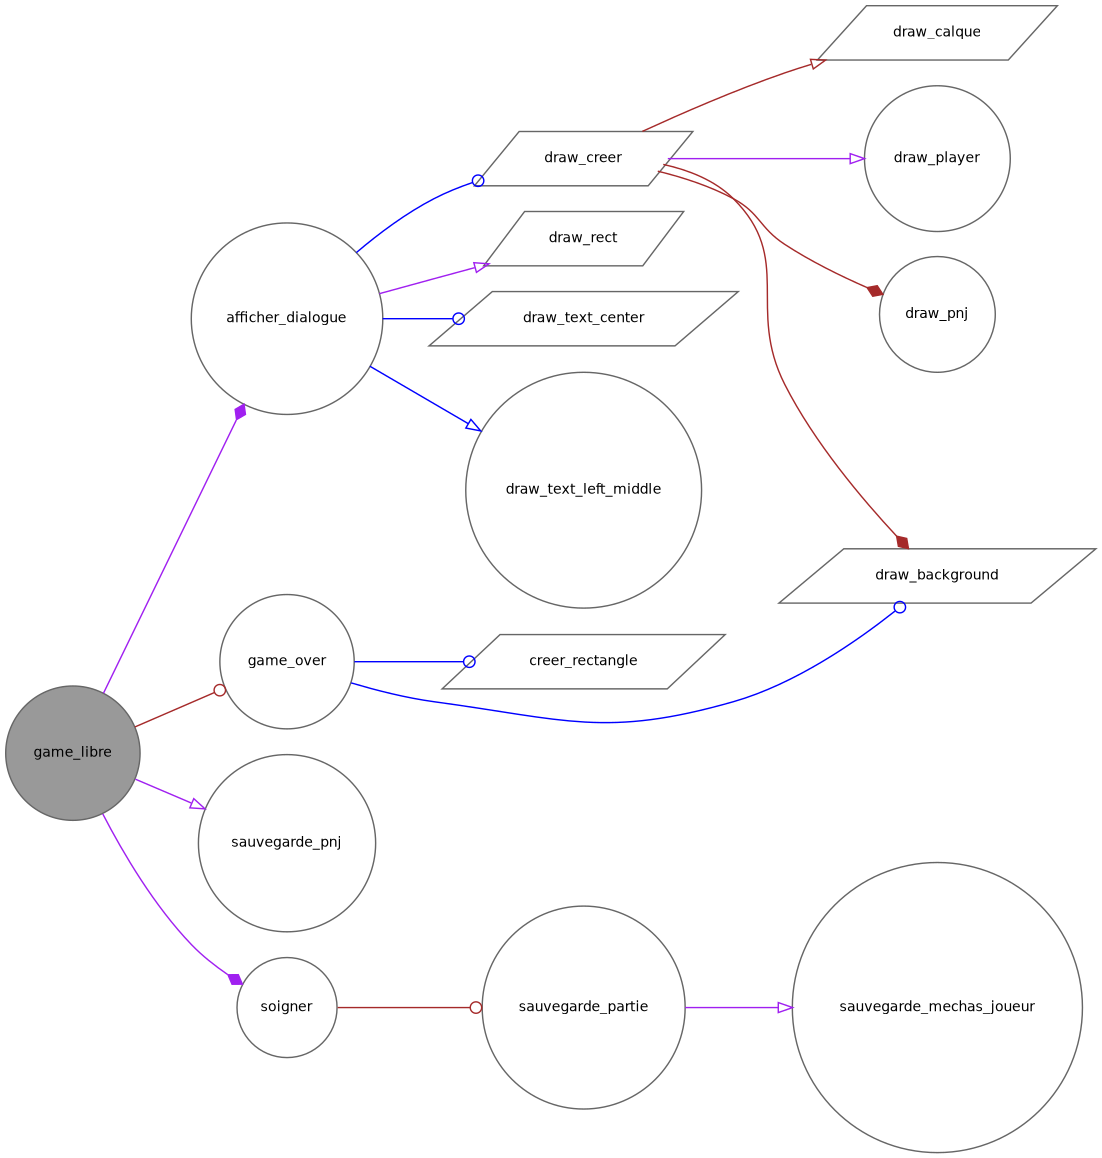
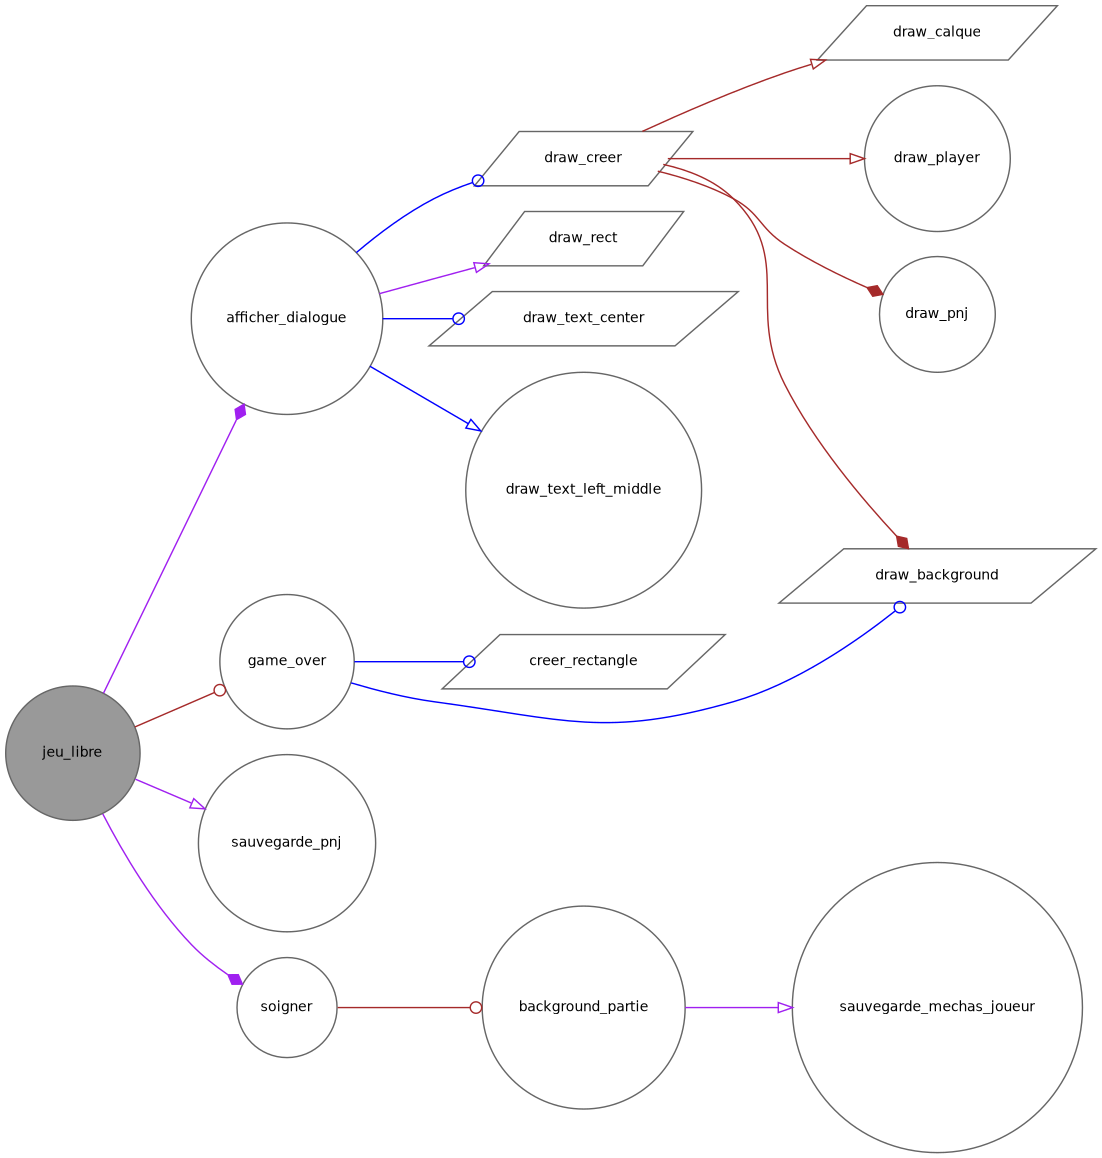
  digraph {
    rankdir=LR
    node [color=grey40 fillcolor=white fontname=Helvetica fontsize=10 shape=circle style=filled]
    edge [arrowhead=odot color=purple fontname=Helvetica fontsize=10 labelfontname=Helvetica labelfontsize=10 style=solid]
-   n1 [color=gray40 fillcolor=grey60 fontcolor=black height=0.2 label=game_libre width=0.4]
+   n1 [color=gray40 fillcolor=grey60 fontcolor=black height=0.2 label=jeu_libre width=0.4]
    n2 [height=0.2 label=afficher_dialogue width=0.4]
    n3 [height=0.2 label=game_over width=0.4]
    n4 [height=0.2 label=sauvegarde_pnj width=0.4]
    n5 [height=0.2 label=soigner width=0.4]
    n6 [height=0.2 label=draw_creer shape=parallelogram width=0.4]
    n7 [height=0.2 label=draw_rect shape=parallelogram width=0.4]
    n8 [height=0.2 label=draw_text_center shape=parallelogram width=0.4]
    n9 [height=0.2 label=draw_text_left_middle width=0.4]
    n10 [height=0.2 label=creer_rectangle shape=parallelogram width=0.4]
    n11 [height=0.2 label=draw_background shape=parallelogram width=0.4]
-   n12 [height=0.2 label=sauvegarde_partie width=0.4]
+   n12 [height=0.2 label=background_partie width=0.4]
    n13 [height=0.2 label=draw_calque shape=parallelogram width=0.4]
    n14 [height=0.2 label=draw_player width=0.4]
    n15 [height=0.2 label=draw_pnj width=0.4]
    n16 [height=0.2 label=sauvegarde_mechas_joueur width=0.4]
    n1 -> n2 [arrowhead=diamond]
    n1 -> n3 [color=brown]
    n1 -> n4 [arrowhead=onormal]
    n1 -> n5 [arrowhead=diamond]
    n2 -> n6 [color=blue]
    n2 -> n7 [arrowhead=onormal]
    n2 -> n8 [color=blue]
    n2 -> n9 [arrowhead=onormal color=blue]
    n3 -> n10 [color=blue]
    n3 -> n11 [color=blue]
    n5 -> n12 [color=brown]
    n6 -> n11 [arrowhead=diamond color=brown]
    n6 -> n13 [arrowhead=onormal color=brown]
-   n6 -> n14 [arrowhead=onormal]
+   n6 -> n14 [arrowhead=onormal color=brown]
    n6 -> n15 [arrowhead=diamond color=brown]
    n12 -> n16 [arrowhead=onormal]
  }
